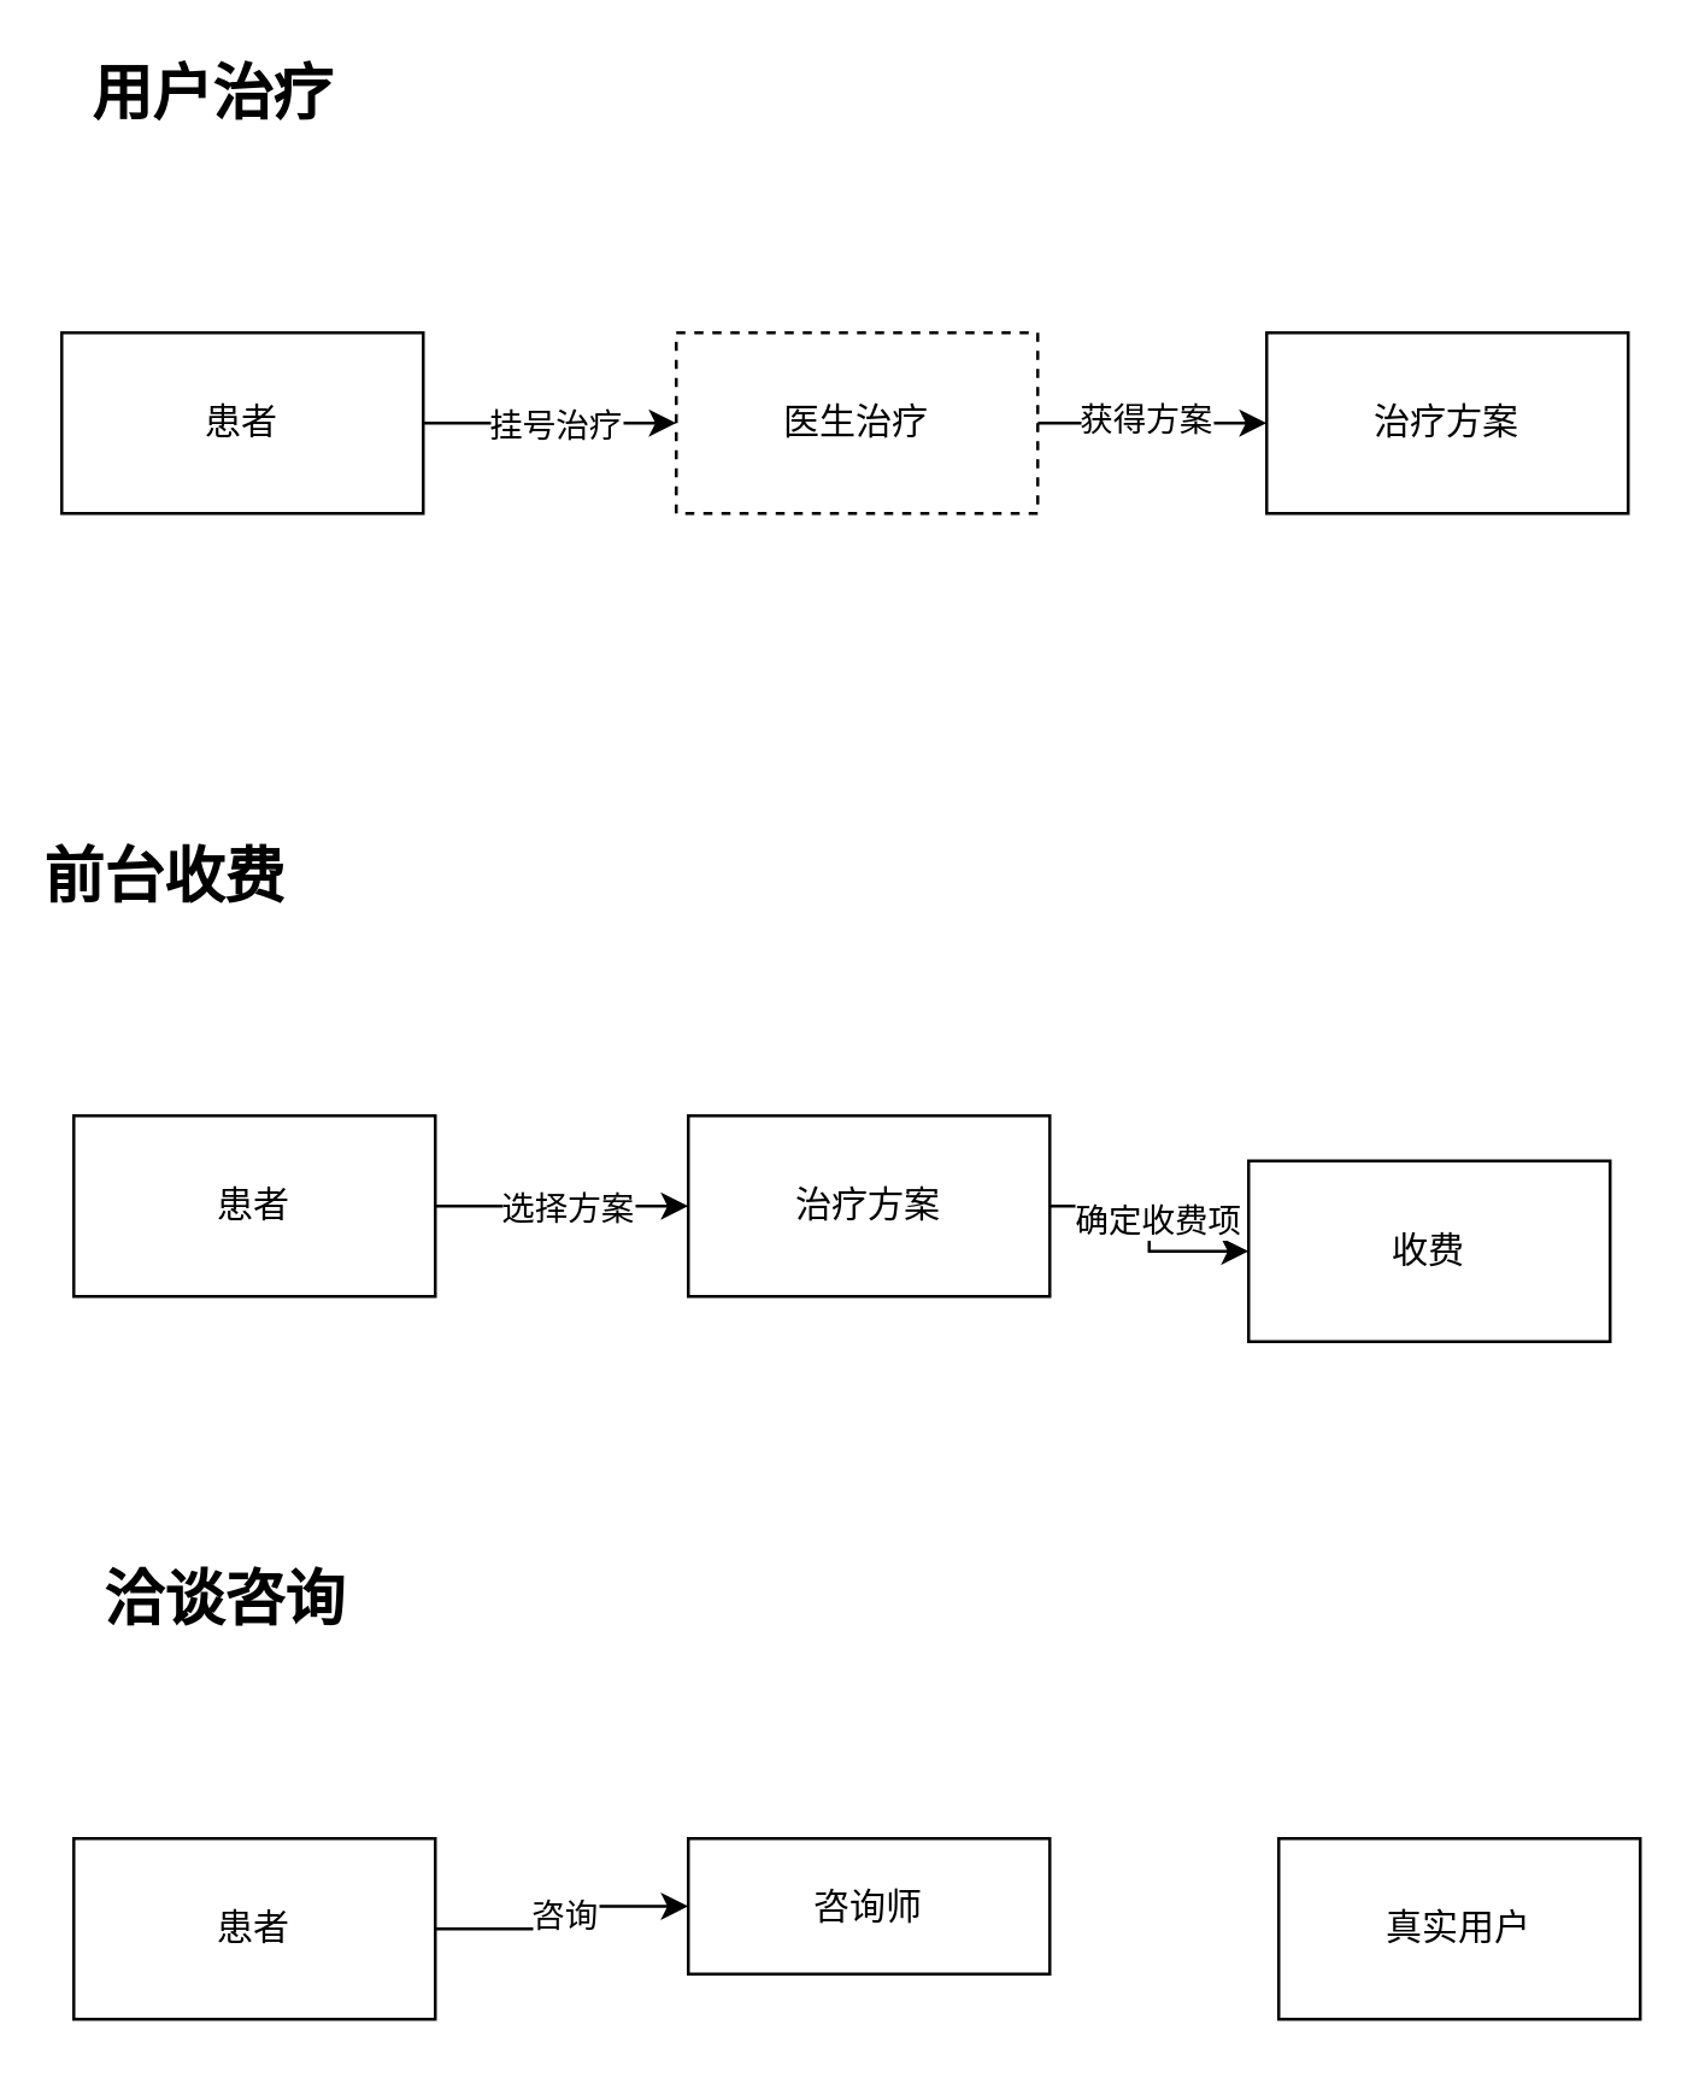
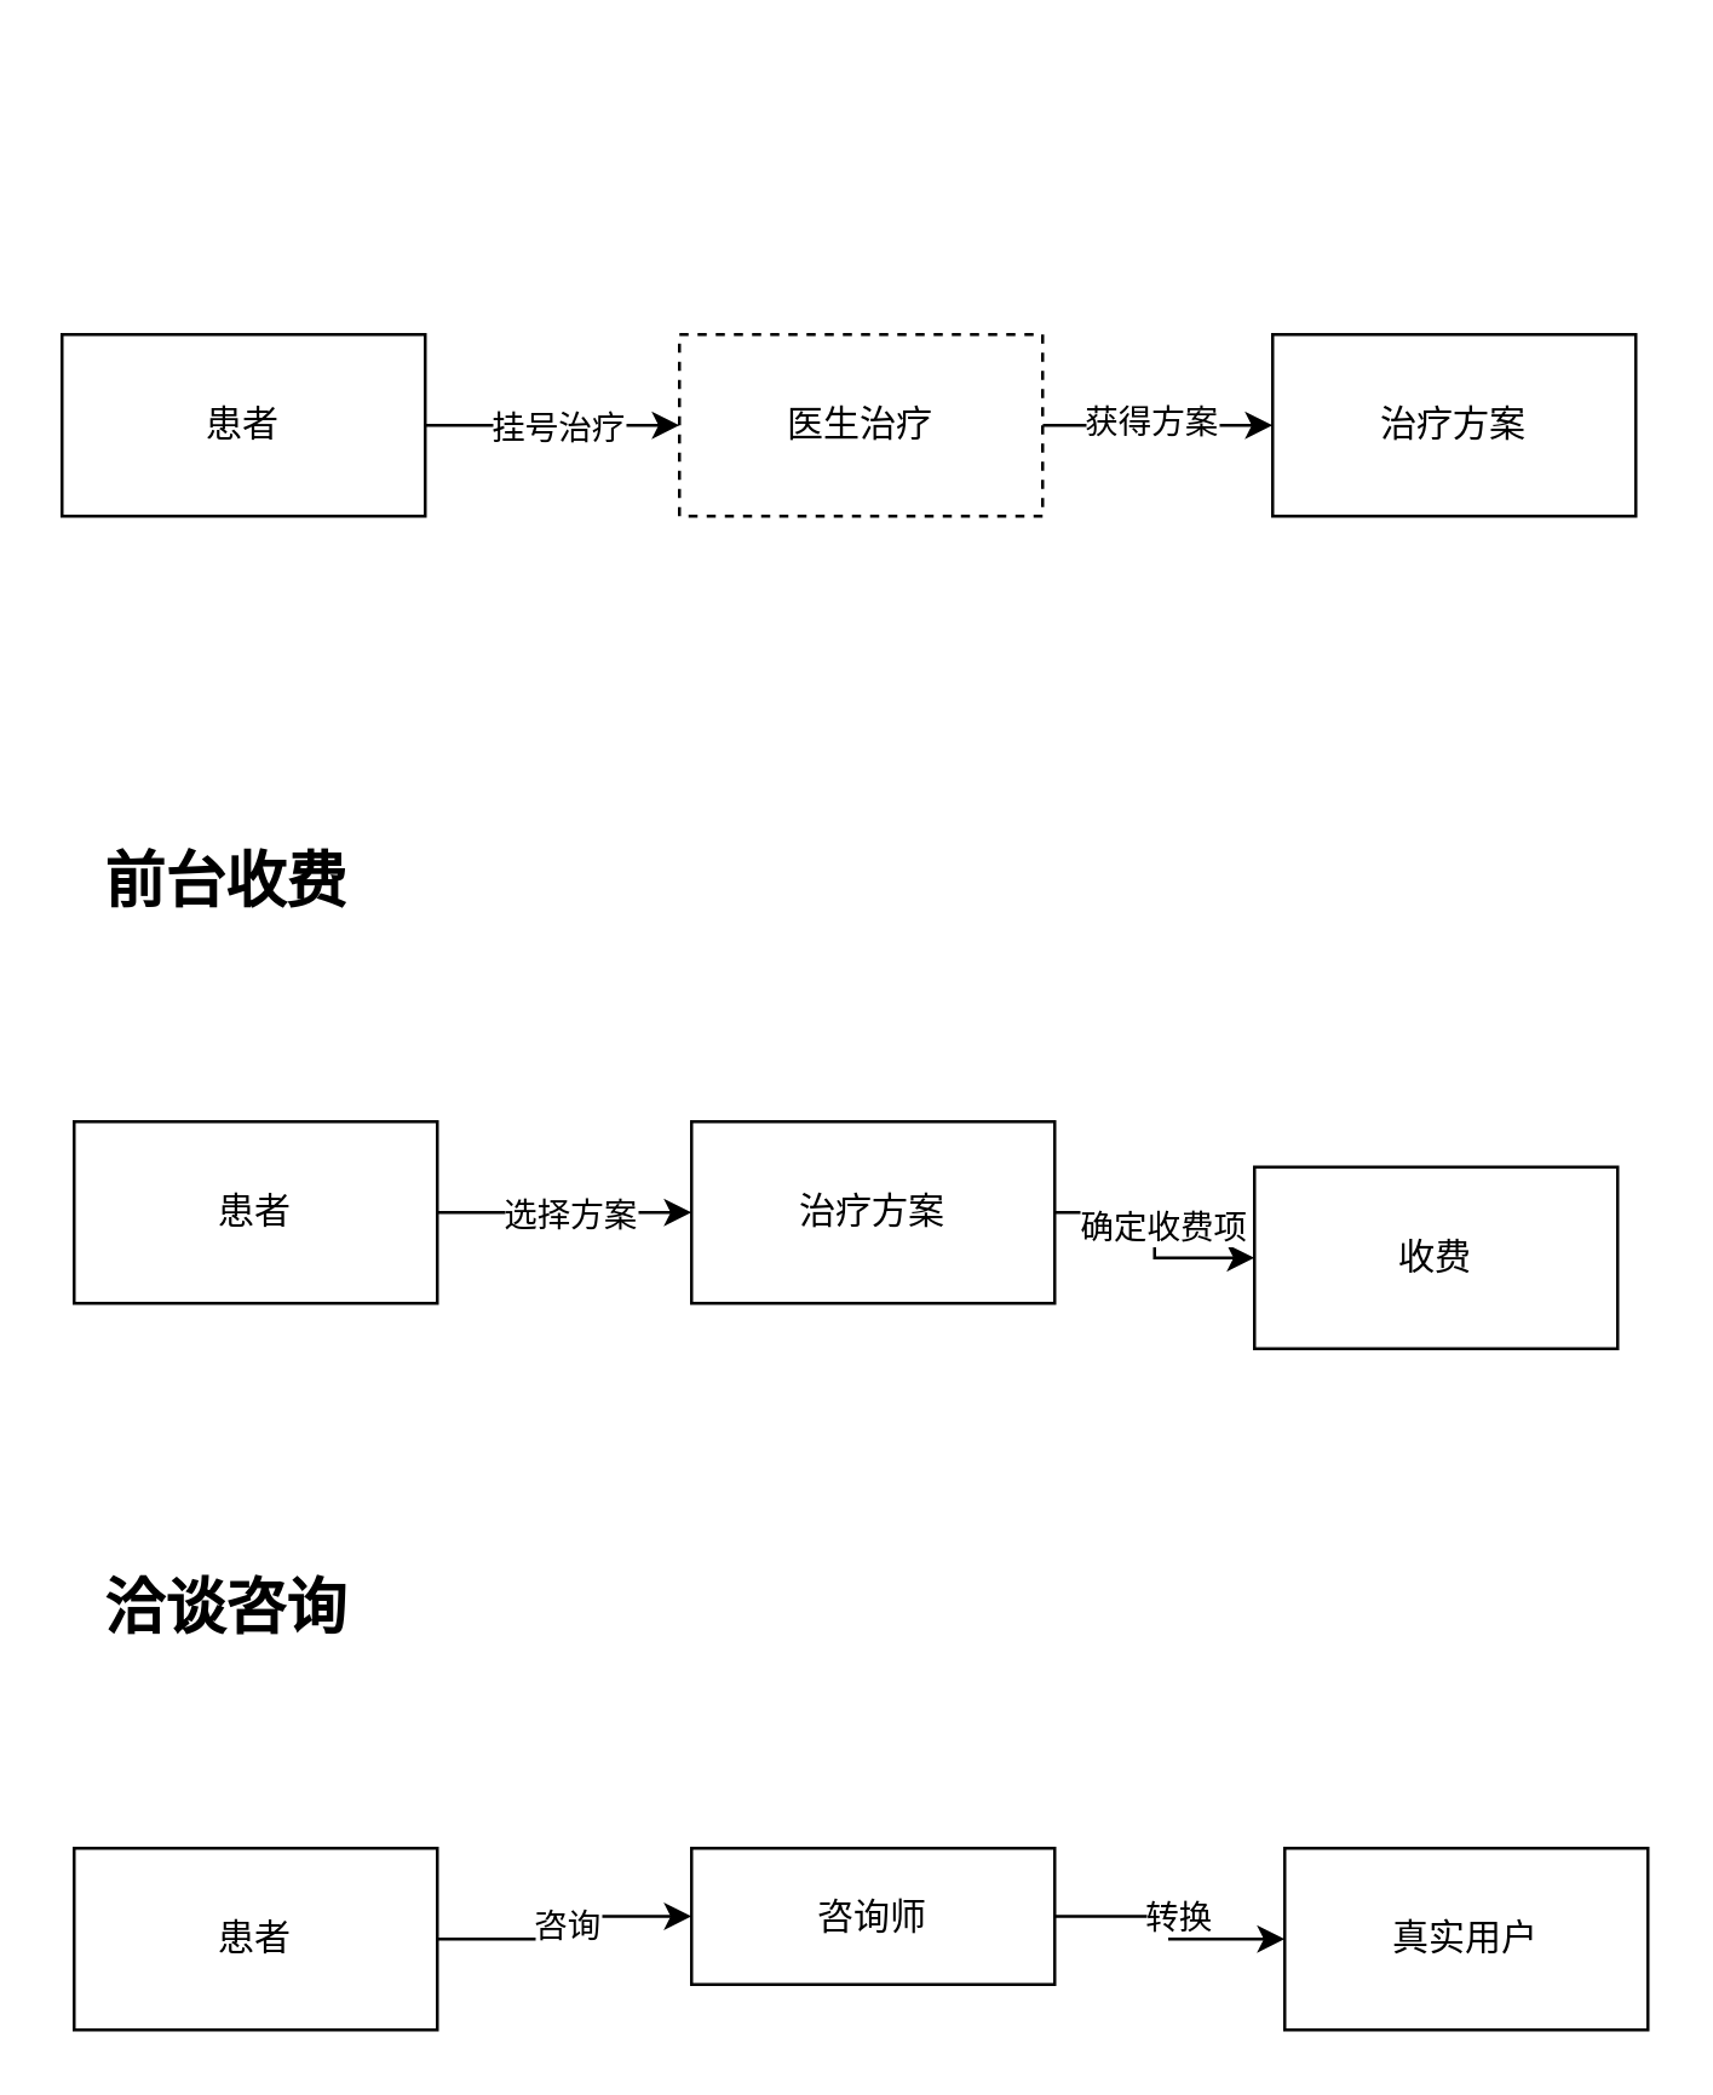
  <mxCell id="0" />
  <mxCell id="1" parent="0" />
  <mxCell id="2" style="edgeStyle=orthogonalEdgeStyle;rounded=0;orthogonalLoop=1;jettySize=auto;html=1;entryX=0;entryY=0.5;entryDx=0;entryDy=0;" edge="1" parent="1" source="4" target="7"><mxGeometry relative="1" as="geometry" /></mxCell>
  <mxCell id="3" value="挂号治疗" style="edgeLabel;html=1;align=center;verticalAlign=middle;resizable=0;points=[];" vertex="1" connectable="0" parent="2"><mxGeometry x="0.024" relative="1" as="geometry"><mxPoint as="offset" /></mxGeometry></mxCell>
  <mxCell id="4" value="患者" style="rounded=0;whiteSpace=wrap;html=1;" vertex="1" parent="1"><mxGeometry x="20" y="110" width="120" height="60" as="geometry" /></mxCell>
  <mxCell id="5" style="edgeStyle=orthogonalEdgeStyle;rounded=0;orthogonalLoop=1;jettySize=auto;html=1;" edge="1" parent="1" source="7" target="8"><mxGeometry relative="1" as="geometry" /></mxCell>
  <mxCell id="6" value="获得方案" style="edgeLabel;html=1;align=center;verticalAlign=middle;resizable=0;points=[];" vertex="1" connectable="0" parent="5"><mxGeometry x="-0.079" y="2" relative="1" as="geometry"><mxPoint as="offset" /></mxGeometry></mxCell>
  <mxCell id="7" value="医生治疗" style="rounded=0;whiteSpace=wrap;html=1;dashed=1;" vertex="1" parent="1"><mxGeometry x="224" y="110" width="120" height="60" as="geometry" /></mxCell>
  <mxCell id="8" value="治疗方案" style="rounded=0;whiteSpace=wrap;html=1;" vertex="1" parent="1"><mxGeometry x="420" y="110" width="120" height="60" as="geometry" /></mxCell>
- <mxCell id="9" value="&lt;font style=&quot;font-size: 20px&quot;&gt;&lt;b&gt;用户治疗&lt;/b&gt;&lt;/font&gt;" style="text;html=1;align=center;verticalAlign=middle;resizable=0;points=[];autosize=1;strokeColor=none;" vertex="1" parent="1"><mxGeometry x="20" y="20" width="100" height="20" as="geometry" /></mxCell>
  <mxCell id="10" style="edgeStyle=orthogonalEdgeStyle;rounded=0;orthogonalLoop=1;jettySize=auto;html=1;entryX=0;entryY=0.5;entryDx=0;entryDy=0;" edge="1" parent="1" source="12" target="15"><mxGeometry relative="1" as="geometry" /></mxCell>
  <mxCell id="11" value="选择方案" style="edgeLabel;html=1;align=center;verticalAlign=middle;resizable=0;points=[];" vertex="1" connectable="0" parent="10"><mxGeometry x="0.024" relative="1" as="geometry"><mxPoint as="offset" /></mxGeometry></mxCell>
  <mxCell id="12" value="患者" style="rounded=0;whiteSpace=wrap;html=1;" vertex="1" parent="1"><mxGeometry x="24" y="370" width="120" height="60" as="geometry" /></mxCell>
  <mxCell id="13" style="edgeStyle=orthogonalEdgeStyle;rounded=0;orthogonalLoop=1;jettySize=auto;html=1;" edge="1" parent="1" source="15" target="16"><mxGeometry relative="1" as="geometry" /></mxCell>
  <mxCell id="14" value="确定收费项" style="edgeLabel;html=1;align=center;verticalAlign=middle;resizable=0;points=[];" vertex="1" connectable="0" parent="13"><mxGeometry x="-0.079" y="2" relative="1" as="geometry"><mxPoint as="offset" /></mxGeometry></mxCell>
  <mxCell id="15" value="治疗方案" style="rounded=0;whiteSpace=wrap;html=1;" vertex="1" parent="1"><mxGeometry x="228" y="370" width="120" height="60" as="geometry" /></mxCell>
  <mxCell id="16" value="收费" style="rounded=0;whiteSpace=wrap;html=1;" vertex="1" parent="1"><mxGeometry x="414" y="385" width="120" height="60" as="geometry" /></mxCell>
- <mxCell id="17" value="&lt;span style=&quot;font-size: 20px&quot;&gt;&lt;b&gt;前台收费&lt;/b&gt;&lt;/span&gt;" style="text;html=1;align=center;verticalAlign=middle;resizable=0;points=[];autosize=1;strokeColor=none;" vertex="1" parent="1"><mxGeometry x="4" y="280" width="100" height="20" as="geometry" /></mxCell>
+ <mxCell id="17" value="&lt;span style=&quot;font-size: 20px&quot;&gt;&lt;b&gt;前台收费&lt;/b&gt;&lt;/span&gt;" style="text;html=1;align=center;verticalAlign=middle;resizable=0;points=[];autosize=1;strokeColor=none;" vertex="1" parent="1"><mxGeometry x="24" y="280" width="100" height="20" as="geometry" /></mxCell>
  <mxCell id="18" style="edgeStyle=orthogonalEdgeStyle;rounded=0;orthogonalLoop=1;jettySize=auto;html=1;entryX=0;entryY=0.5;entryDx=0;entryDy=0;" edge="1" parent="1" source="20" target="23"><mxGeometry relative="1" as="geometry" /></mxCell>
  <mxCell id="19" value="咨询" style="edgeLabel;html=1;align=center;verticalAlign=middle;resizable=0;points=[];" vertex="1" connectable="0" parent="18"><mxGeometry x="0.024" relative="1" as="geometry"><mxPoint as="offset" /></mxGeometry></mxCell>
  <mxCell id="20" value="患者" style="rounded=0;whiteSpace=wrap;html=1;" vertex="1" parent="1"><mxGeometry x="24" y="610" width="120" height="60" as="geometry" /></mxCell>
+ <mxCell id="21" style="edgeStyle=orthogonalEdgeStyle;rounded=0;orthogonalLoop=1;jettySize=auto;html=1;" edge="1" parent="1" source="23" target="24"><mxGeometry relative="1" as="geometry" /></mxCell>
+ <mxCell id="22" value="转换" style="edgeLabel;html=1;align=center;verticalAlign=middle;resizable=0;points=[];" vertex="1" connectable="0" parent="21"><mxGeometry x="-0.079" y="2" relative="1" as="geometry"><mxPoint as="offset" /></mxGeometry></mxCell>
  <mxCell id="23" value="咨询师" style="rounded=0;whiteSpace=wrap;html=1;" vertex="1" parent="1"><mxGeometry x="228" y="610" width="120" height="45" as="geometry" /></mxCell>
  <mxCell id="24" value="真实用户" style="rounded=0;whiteSpace=wrap;html=1;" vertex="1" parent="1"><mxGeometry x="424" y="610" width="120" height="60" as="geometry" /></mxCell>
  <mxCell id="25" value="&lt;span style=&quot;font-size: 20px&quot;&gt;&lt;b&gt;洽谈咨询&lt;/b&gt;&lt;/span&gt;" style="text;html=1;align=center;verticalAlign=middle;resizable=0;points=[];autosize=1;strokeColor=none;" vertex="1" parent="1"><mxGeometry x="24" y="520" width="100" height="20" as="geometry" /></mxCell>
